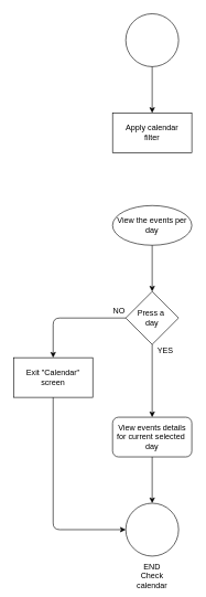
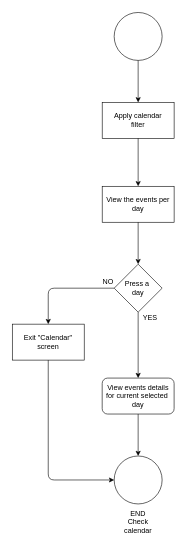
  <mxCell id="0" />
  <mxCell id="1" parent="0" />
  <mxCell id="2" value="" style="ellipse;whiteSpace=wrap;html=1;aspect=fixed;" vertex="1" parent="1"><mxGeometry x="190" y="20" width="80" height="80" as="geometry" /></mxCell>
  <mxCell id="3" value="Apply calendar&lt;br&gt;filter" style="rounded=0;whiteSpace=wrap;html=1;" vertex="1" parent="1"><mxGeometry x="170" y="170" width="120" height="60" as="geometry" /></mxCell>
- <mxCell id="4" value="View the events per day" style="ellipse;whiteSpace=wrap;html=1;" vertex="1" parent="1"><mxGeometry x="170" y="310" width="120" height="60" as="geometry" /></mxCell>
+ <mxCell id="4" value="View the events per day" style="rounded=0;whiteSpace=wrap;html=1;" vertex="1" parent="1"><mxGeometry x="170" y="310" width="120" height="60" as="geometry" /></mxCell>
  <mxCell id="5" value="Press a&amp;nbsp;&lt;br&gt;day" style="rhombus;whiteSpace=wrap;html=1;" vertex="1" parent="1"><mxGeometry x="190" y="440" width="80" height="80" as="geometry" /></mxCell>
  <mxCell id="6" value="" style="endArrow=classic;html=1;exitX=0.5;exitY=1;exitDx=0;exitDy=0;entryX=0.5;entryY=0;entryDx=0;entryDy=0;" edge="1" parent="1" source="2" target="3"><mxGeometry width="50" height="50" relative="1" as="geometry"><mxPoint x="220" y="290" as="sourcePoint" /><mxPoint x="270" y="240" as="targetPoint" /></mxGeometry></mxCell>
+ <mxCell id="7" value="" style="endArrow=classic;html=1;exitX=0.5;exitY=1;exitDx=0;exitDy=0;entryX=0.5;entryY=0;entryDx=0;entryDy=0;" edge="1" parent="1" source="3" target="4"><mxGeometry width="50" height="50" relative="1" as="geometry"><mxPoint x="220" y="290" as="sourcePoint" /><mxPoint x="270" y="240" as="targetPoint" /></mxGeometry></mxCell>
  <mxCell id="8" value="" style="endArrow=classic;html=1;exitX=0.5;exitY=1;exitDx=0;exitDy=0;entryX=0.5;entryY=0;entryDx=0;entryDy=0;" edge="1" parent="1" source="4" target="5"><mxGeometry width="50" height="50" relative="1" as="geometry"><mxPoint x="220" y="290" as="sourcePoint" /><mxPoint x="270" y="240" as="targetPoint" /></mxGeometry></mxCell>
  <mxCell id="9" value="Exit &quot;Calendar&quot; screen" style="rounded=0;whiteSpace=wrap;html=1;" vertex="1" parent="1"><mxGeometry x="20" y="540" width="120" height="60" as="geometry" /></mxCell>
  <mxCell id="10" value="" style="endArrow=classic;html=1;exitX=0;exitY=0.5;exitDx=0;exitDy=0;entryX=0.5;entryY=0;entryDx=0;entryDy=0;" edge="1" parent="1" source="5" target="9"><mxGeometry width="50" height="50" relative="1" as="geometry"><mxPoint x="190" y="610" as="sourcePoint" /><mxPoint x="240" y="560" as="targetPoint" /><Array as="points"><mxPoint x="80" y="480" /></Array></mxGeometry></mxCell>
  <mxCell id="11" value="NO" style="text;html=1;strokeColor=none;fillColor=none;align=center;verticalAlign=middle;whiteSpace=wrap;rounded=0;" vertex="1" parent="1"><mxGeometry x="160" y="460" width="40" height="20" as="geometry" /></mxCell>
  <mxCell id="12" value="YES" style="text;html=1;strokeColor=none;fillColor=none;align=center;verticalAlign=middle;whiteSpace=wrap;rounded=0;" vertex="1" parent="1"><mxGeometry x="230" y="520" width="40" height="20" as="geometry" /></mxCell>
  <mxCell id="13" value="View events details for current selected&amp;nbsp;&lt;br&gt;day" style="whiteSpace=wrap;html=1;rounded=1;" vertex="1" parent="1"><mxGeometry x="170" y="630" width="120" height="60" as="geometry" /></mxCell>
  <mxCell id="14" value="" style="endArrow=classic;html=1;exitX=0;exitY=0;exitDx=0;exitDy=0;entryX=0.5;entryY=0;entryDx=0;entryDy=0;" edge="1" parent="1" source="12" target="13"><mxGeometry width="50" height="50" relative="1" as="geometry"><mxPoint x="190" y="610" as="sourcePoint" /><mxPoint x="240" y="560" as="targetPoint" /></mxGeometry></mxCell>
  <mxCell id="15" value="" style="ellipse;whiteSpace=wrap;html=1;aspect=fixed;" vertex="1" parent="1"><mxGeometry x="190" y="760" width="80" height="80" as="geometry" /></mxCell>
  <mxCell id="16" value="END&lt;br&gt;Check calendar" style="text;html=1;strokeColor=none;fillColor=none;align=center;verticalAlign=middle;whiteSpace=wrap;rounded=0;" vertex="1" parent="1"><mxGeometry x="210" y="860" width="40" height="20" as="geometry" /></mxCell>
  <mxCell id="17" value="" style="endArrow=classic;html=1;exitX=0.5;exitY=1;exitDx=0;exitDy=0;entryX=0.5;entryY=0;entryDx=0;entryDy=0;" edge="1" parent="1" source="13" target="15"><mxGeometry width="50" height="50" relative="1" as="geometry"><mxPoint x="190" y="670" as="sourcePoint" /><mxPoint x="240" y="620" as="targetPoint" /></mxGeometry></mxCell>
  <mxCell id="18" value="" style="endArrow=classic;html=1;exitX=0.5;exitY=1;exitDx=0;exitDy=0;entryX=0;entryY=0.5;entryDx=0;entryDy=0;" edge="1" parent="1" source="9" target="15"><mxGeometry width="50" height="50" relative="1" as="geometry"><mxPoint x="190" y="670" as="sourcePoint" /><mxPoint x="240" y="620" as="targetPoint" /><Array as="points"><mxPoint x="80" y="800" /></Array></mxGeometry></mxCell>
